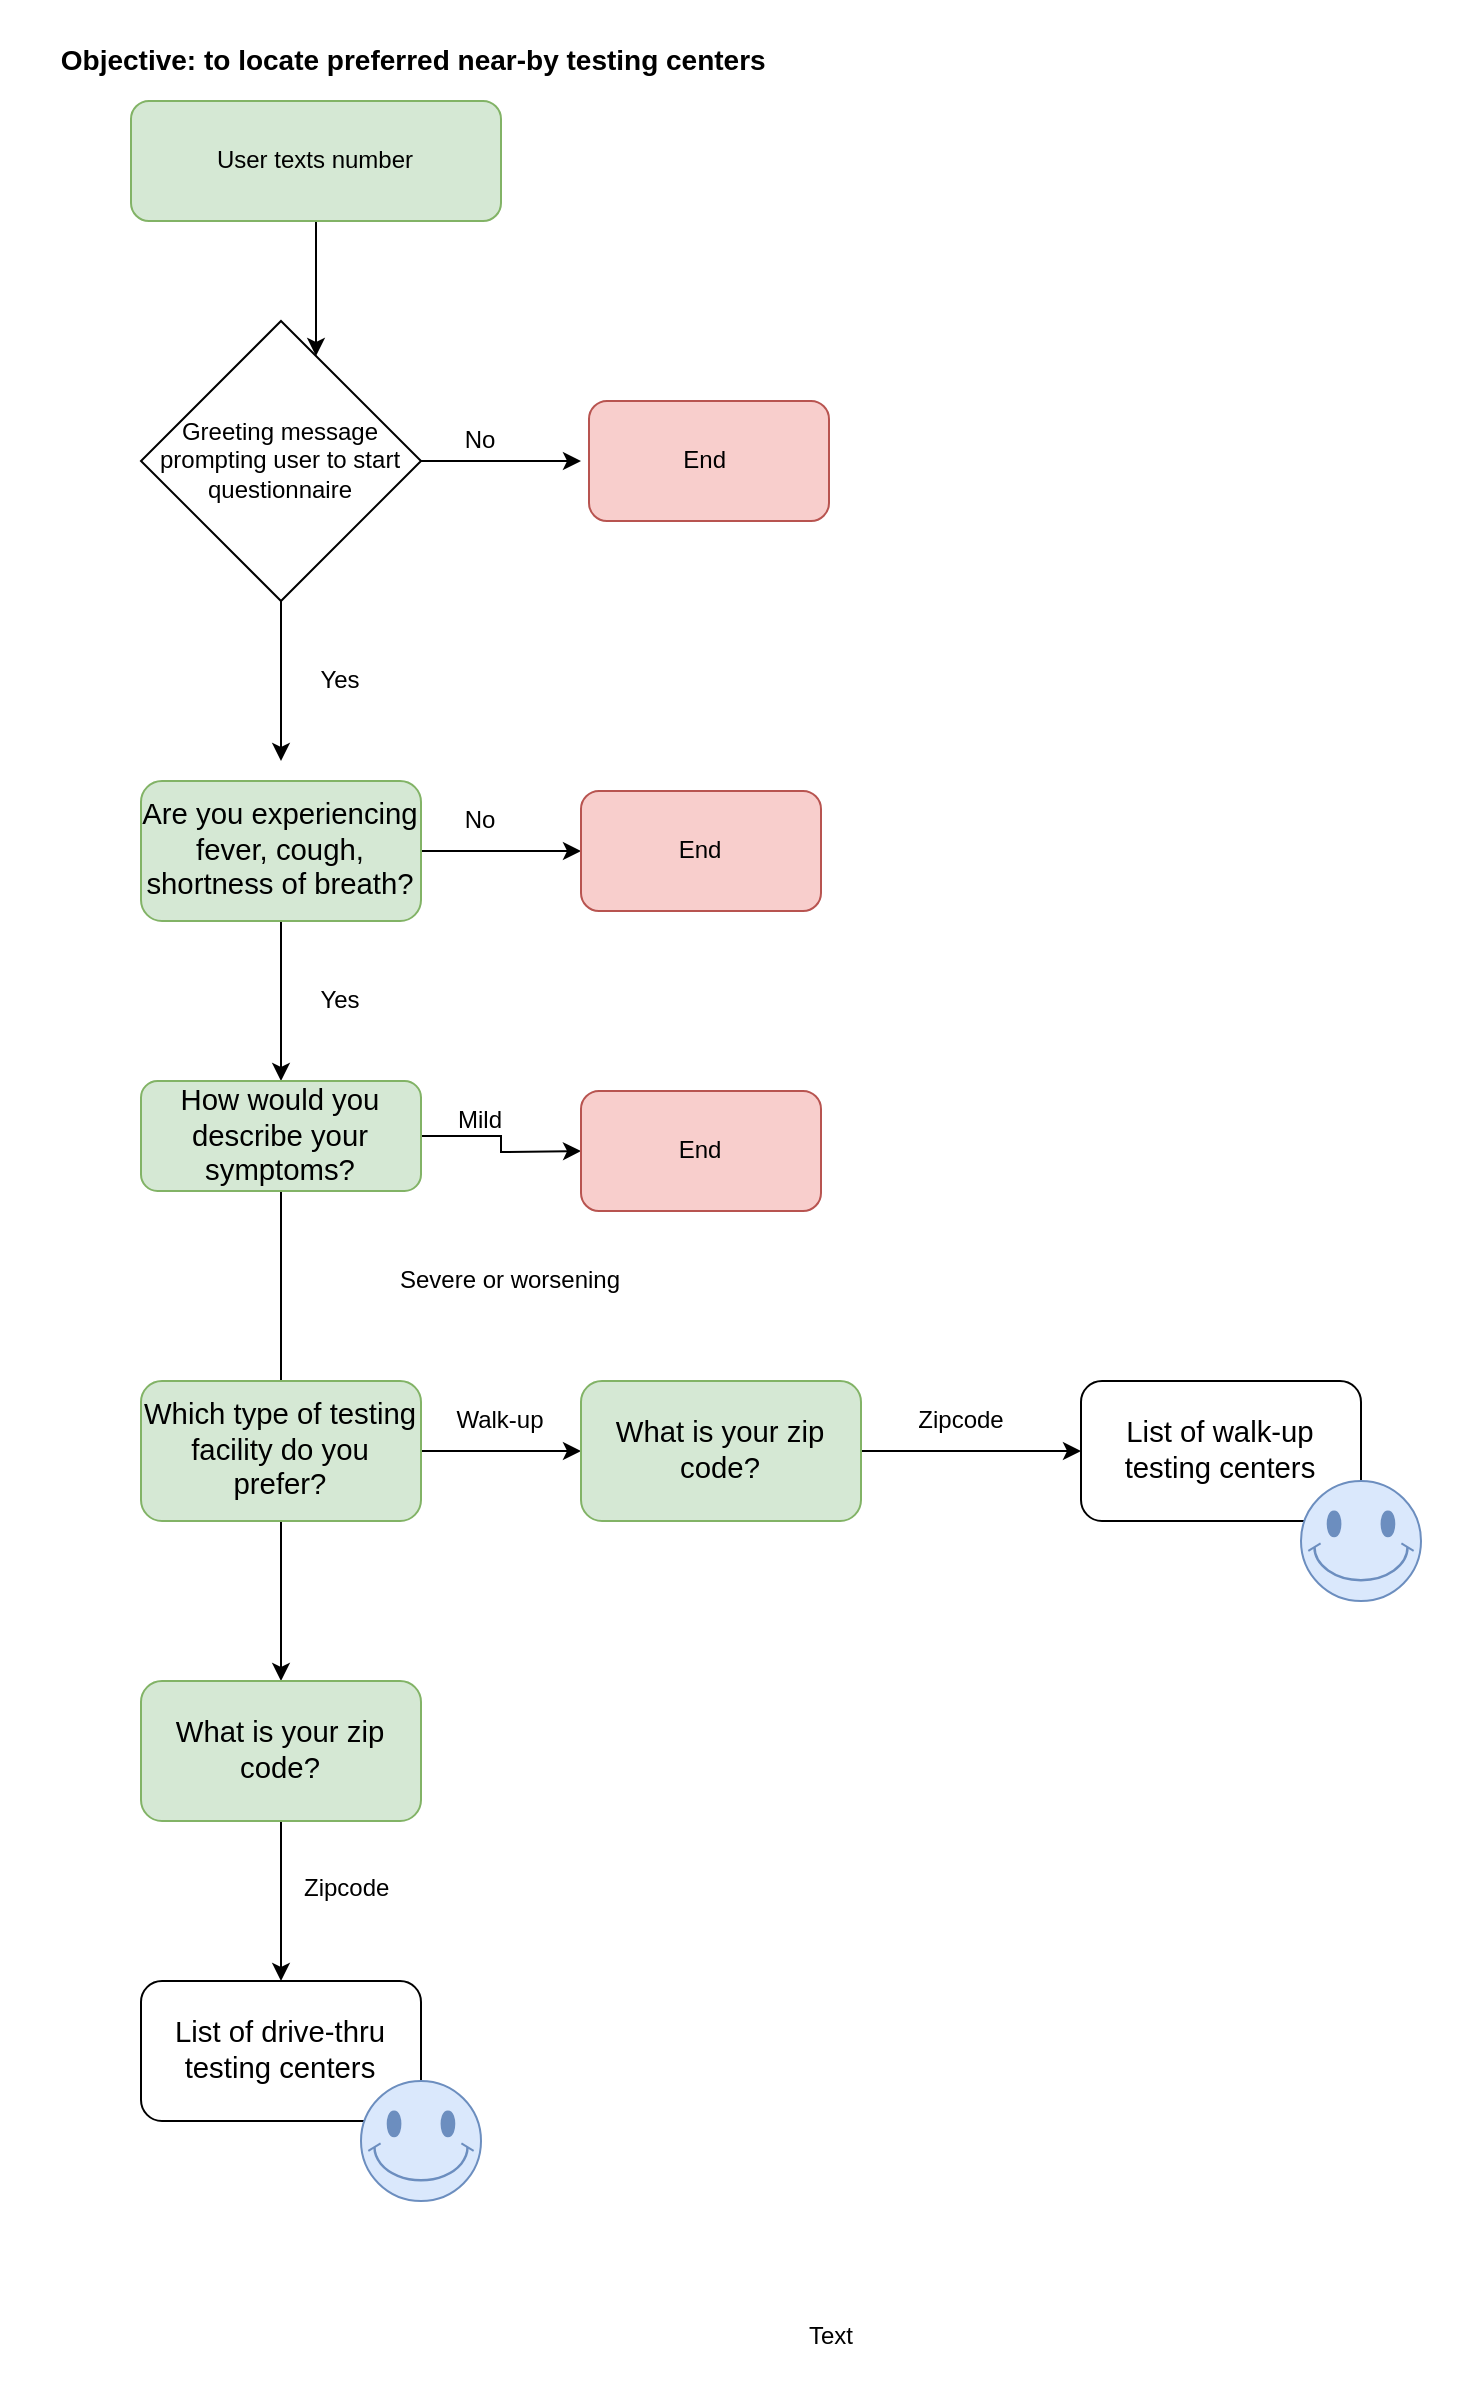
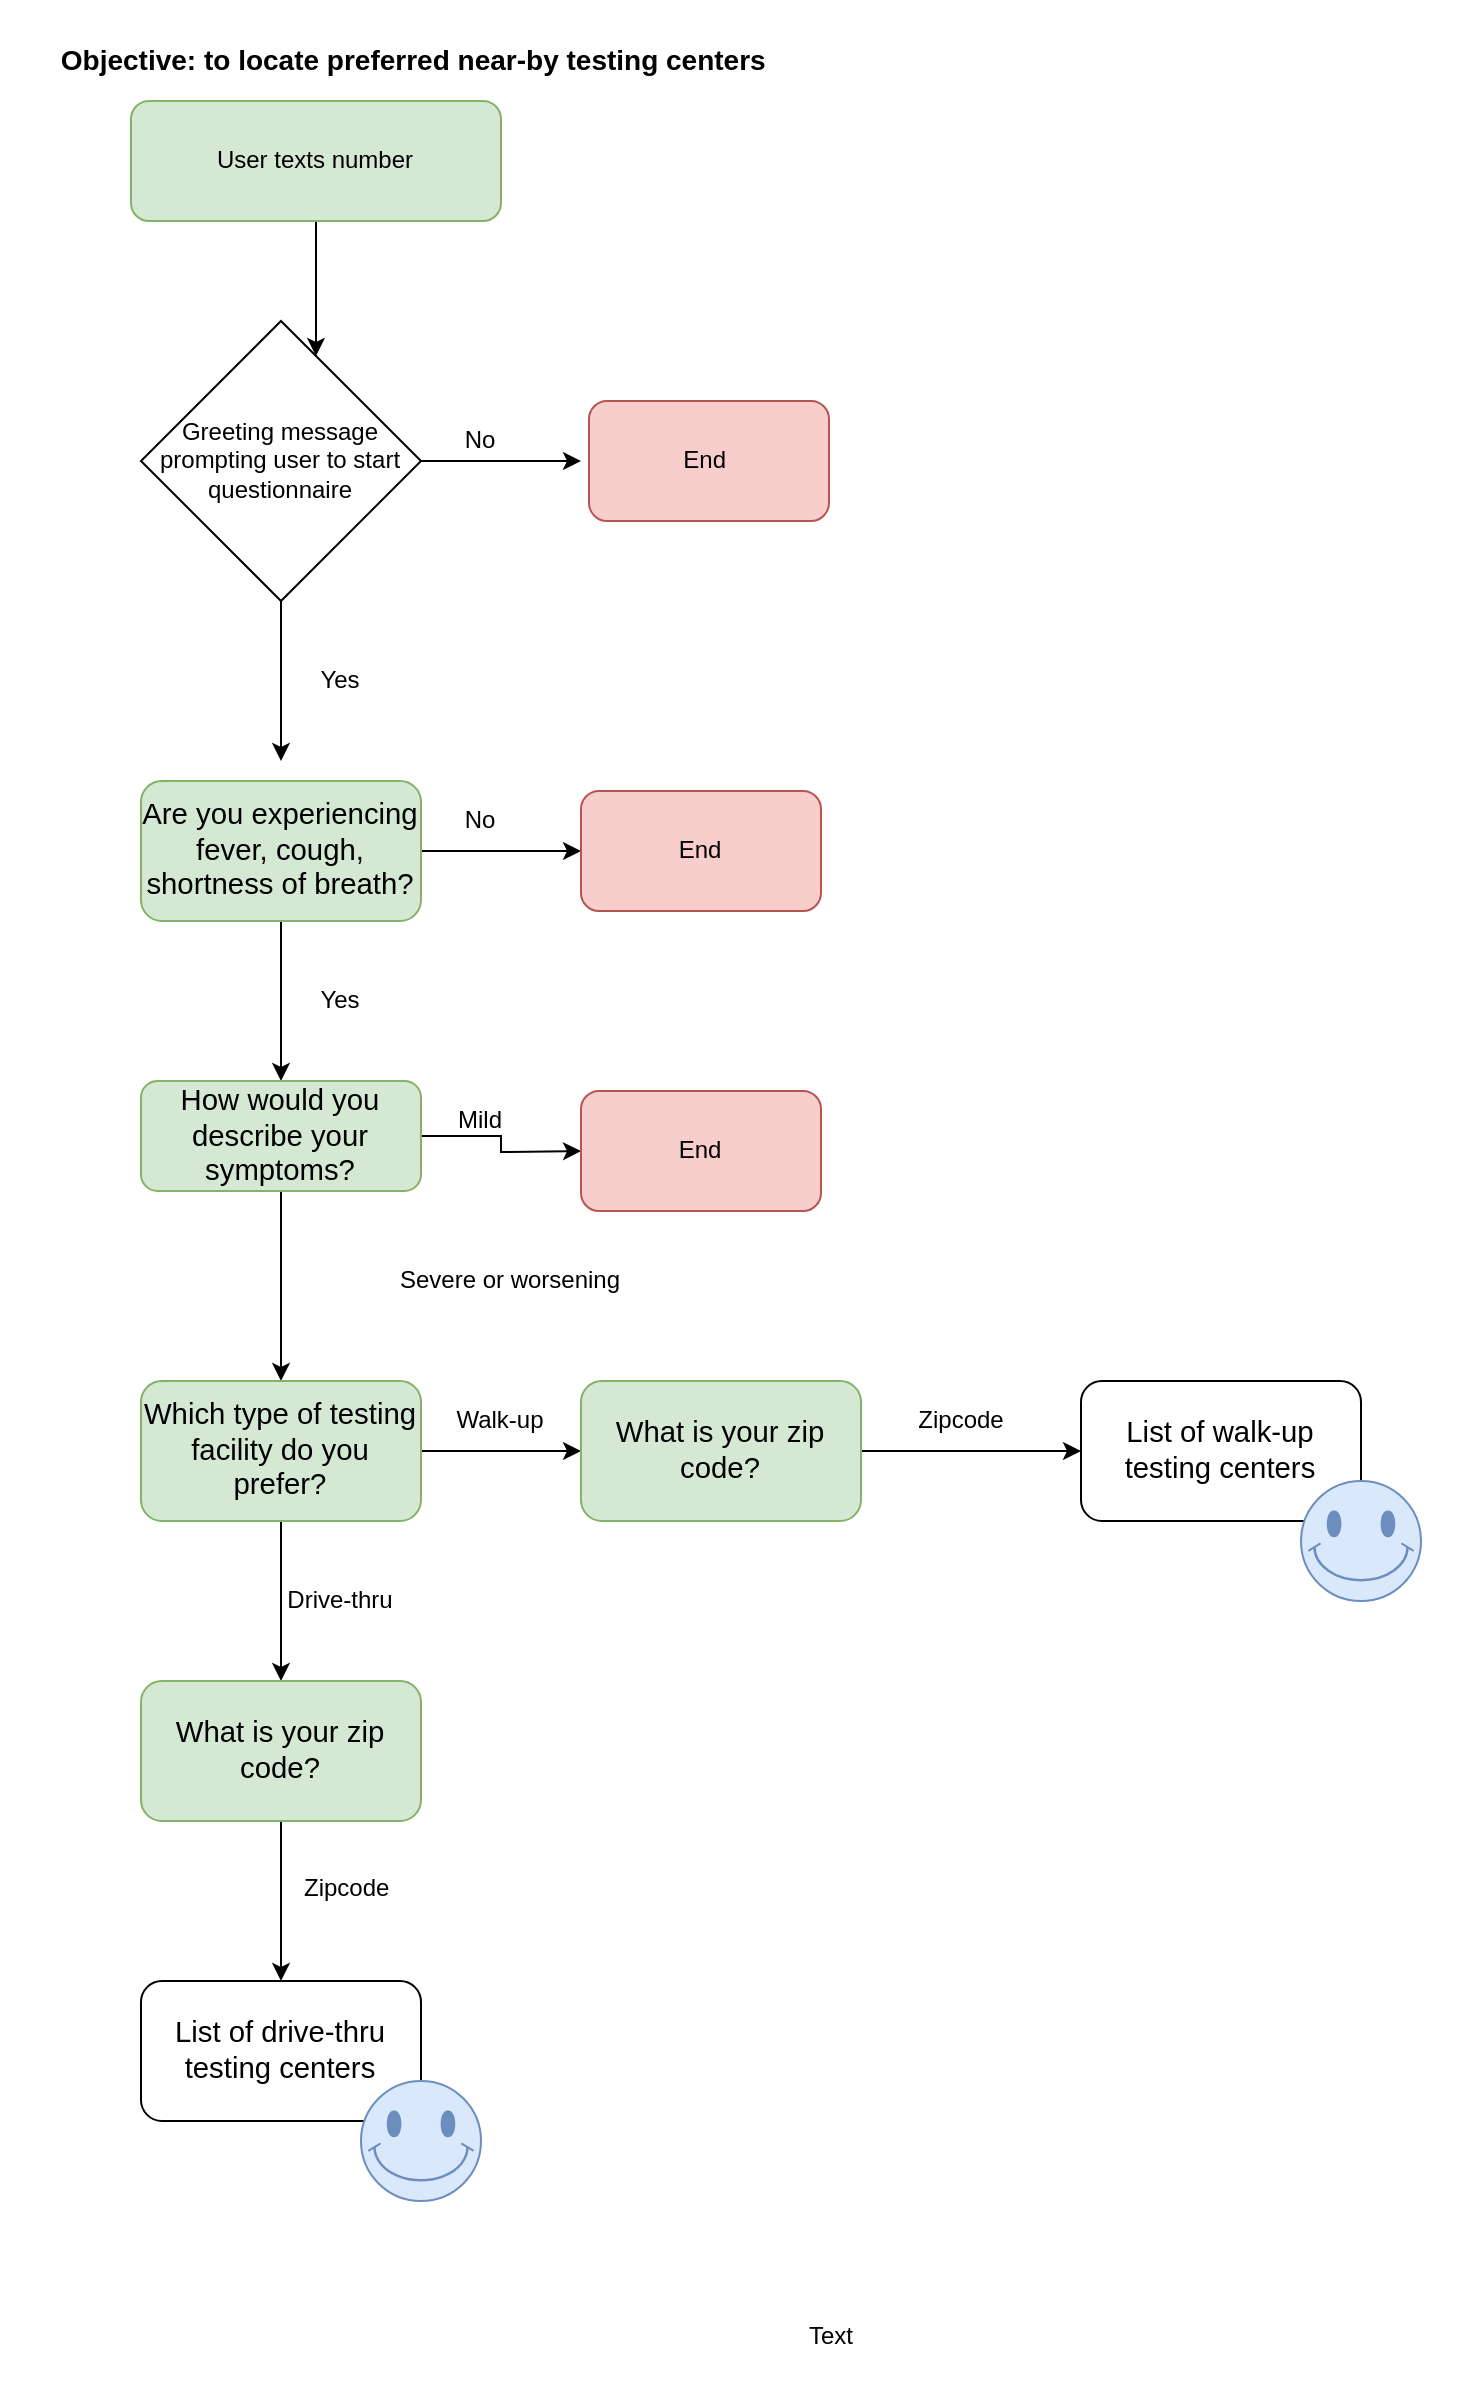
  <mxCell id="0" />
  <mxCell id="1" parent="0" />
  <mxCell id="2" value="" style="edgeStyle=orthogonalEdgeStyle;rounded=0;orthogonalLoop=1;jettySize=auto;html=1;" edge="1" parent="1" source="3" target="6"><mxGeometry relative="1" as="geometry"><Array as="points"><mxPoint x="140" y="100" /><mxPoint x="140" y="100" /></Array></mxGeometry></mxCell>
  <mxCell id="3" value="&lt;font style=&quot;font-size: 12px&quot;&gt;User texts number&lt;/font&gt;" style="rounded=1;whiteSpace=wrap;html=1;fontSize=12;glass=0;strokeWidth=1;shadow=0;fillColor=#d5e8d4;strokeColor=#82b366;" parent="1" vertex="1"><mxGeometry x="65" y="50" width="185" height="60" as="geometry" /></mxCell>
  <mxCell id="4" value="" style="edgeStyle=orthogonalEdgeStyle;rounded=0;orthogonalLoop=1;jettySize=auto;html=1;" edge="1" parent="1" source="6"><mxGeometry relative="1" as="geometry"><mxPoint x="290" y="230" as="targetPoint" /></mxGeometry></mxCell>
  <mxCell id="5" value="" style="edgeStyle=orthogonalEdgeStyle;rounded=0;orthogonalLoop=1;jettySize=auto;html=1;" edge="1" parent="1" source="6"><mxGeometry relative="1" as="geometry"><mxPoint x="140" y="380" as="targetPoint" /></mxGeometry></mxCell>
  <mxCell id="6" value="Greeting message prompting user to start questionnaire" style="rhombus;whiteSpace=wrap;html=1;" vertex="1" parent="1"><mxGeometry x="70" y="160" width="140" height="140" as="geometry" /></mxCell>
  <mxCell id="7" value="End&amp;nbsp;" style="rounded=1;whiteSpace=wrap;html=1;fillColor=#f8cecc;strokeColor=#b85450;" vertex="1" parent="1"><mxGeometry x="294" y="200" width="120" height="60" as="geometry" /></mxCell>
  <mxCell id="8" value="" style="edgeStyle=orthogonalEdgeStyle;rounded=0;orthogonalLoop=1;jettySize=auto;html=1;" edge="1" parent="1" source="10" target="13"><mxGeometry relative="1" as="geometry" /></mxCell>
  <mxCell id="9" value="" style="edgeStyle=orthogonalEdgeStyle;rounded=0;orthogonalLoop=1;jettySize=auto;html=1;" edge="1" parent="1" source="10"><mxGeometry relative="1" as="geometry"><mxPoint x="290" y="425" as="targetPoint" /></mxGeometry></mxCell>
  <mxCell id="10" value="&lt;span id=&quot;docs-internal-guid-67146cbe-7fff-430d-c9c7-163ffce86848&quot;&gt;&lt;span style=&quot;font-size: 11pt ; font-family: &amp;#34;arial&amp;#34; ; vertical-align: baseline&quot;&gt;Are you experiencing fever, cough, shortness of breath? &lt;/span&gt;&lt;/span&gt;" style="rounded=1;whiteSpace=wrap;html=1;fillColor=#d5e8d4;strokeColor=#82b366;" vertex="1" parent="1"><mxGeometry x="70" y="390" width="140" height="70" as="geometry" /></mxCell>
- <mxCell id="11" value="" style="edgeStyle=orthogonalEdgeStyle;rounded=0;orthogonalLoop=1;jettySize=auto;html=1;endArrow=none;" edge="1" parent="1" source="13" target="16"><mxGeometry relative="1" as="geometry" /></mxCell>
+ <mxCell id="11" value="" style="edgeStyle=orthogonalEdgeStyle;rounded=0;orthogonalLoop=1;jettySize=auto;html=1;" edge="1" parent="1" source="13" target="16"><mxGeometry relative="1" as="geometry" /></mxCell>
  <mxCell id="12" value="" style="edgeStyle=orthogonalEdgeStyle;rounded=0;orthogonalLoop=1;jettySize=auto;html=1;" edge="1" parent="1" source="13"><mxGeometry relative="1" as="geometry"><mxPoint x="290" y="575" as="targetPoint" /></mxGeometry></mxCell>
  <mxCell id="13" value="&lt;span id=&quot;docs-internal-guid-28560622-7fff-8b5d-7da1-b3b98ace8e58&quot;&gt;&lt;span style=&quot;font-size: 11pt ; font-family: &amp;#34;arial&amp;#34; ; vertical-align: baseline&quot;&gt;How would you describe your symptoms?&lt;/span&gt;&lt;/span&gt;" style="rounded=1;whiteSpace=wrap;html=1;fillColor=#d5e8d4;strokeColor=#82b366;" vertex="1" parent="1"><mxGeometry x="70" y="540" width="140" height="55" as="geometry" /></mxCell>
  <mxCell id="14" value="" style="edgeStyle=orthogonalEdgeStyle;rounded=0;orthogonalLoop=1;jettySize=auto;html=1;" edge="1" parent="1" source="16" target="18"><mxGeometry relative="1" as="geometry" /></mxCell>
  <mxCell id="15" value="" style="edgeStyle=orthogonalEdgeStyle;rounded=0;orthogonalLoop=1;jettySize=auto;html=1;" edge="1" parent="1" source="16"><mxGeometry relative="1" as="geometry"><mxPoint x="290" y="725" as="targetPoint" /></mxGeometry></mxCell>
  <mxCell id="16" value="&lt;span id=&quot;docs-internal-guid-e34f839e-7fff-d782-1336-8587c2f043ea&quot;&gt;&lt;span style=&quot;font-size: 11pt ; font-family: &amp;#34;arial&amp;#34; ; vertical-align: baseline&quot;&gt;Which type of testing facility do you prefer?&lt;/span&gt;&lt;/span&gt;" style="rounded=1;whiteSpace=wrap;html=1;fillColor=#d5e8d4;strokeColor=#82b366;" vertex="1" parent="1"><mxGeometry x="70" y="690" width="140" height="70" as="geometry" /></mxCell>
  <mxCell id="17" value="" style="edgeStyle=orthogonalEdgeStyle;rounded=0;orthogonalLoop=1;jettySize=auto;html=1;" edge="1" parent="1" source="18" target="19"><mxGeometry relative="1" as="geometry" /></mxCell>
  <mxCell id="18" value="&lt;span id=&quot;docs-internal-guid-28560622-7fff-8b5d-7da1-b3b98ace8e58&quot;&gt;&lt;span style=&quot;font-size: 11pt ; font-family: &amp;#34;arial&amp;#34; ; vertical-align: baseline&quot;&gt;What is your zip code?&lt;/span&gt;&lt;/span&gt;" style="rounded=1;whiteSpace=wrap;html=1;fillColor=#d5e8d4;strokeColor=#82b366;" vertex="1" parent="1"><mxGeometry x="70" y="840" width="140" height="70" as="geometry" /></mxCell>
  <mxCell id="19" value="&lt;span id=&quot;docs-internal-guid-28560622-7fff-8b5d-7da1-b3b98ace8e58&quot;&gt;&lt;span style=&quot;font-size: 11pt ; font-family: &amp;#34;arial&amp;#34; ; vertical-align: baseline&quot;&gt;List of drive-thru testing centers&lt;/span&gt;&lt;/span&gt;" style="rounded=1;whiteSpace=wrap;html=1;" vertex="1" parent="1"><mxGeometry x="70" y="990" width="140" height="70" as="geometry" /></mxCell>
  <mxCell id="20" value="No" style="text;html=1;strokeColor=none;fillColor=none;align=center;verticalAlign=middle;whiteSpace=wrap;rounded=0;" vertex="1" parent="1"><mxGeometry x="220" y="210" width="40" height="20" as="geometry" /></mxCell>
  <mxCell id="21" value="Yes" style="text;html=1;strokeColor=none;fillColor=none;align=center;verticalAlign=middle;whiteSpace=wrap;rounded=0;" vertex="1" parent="1"><mxGeometry x="150" y="330" width="40" height="20" as="geometry" /></mxCell>
  <mxCell id="22" value="No" style="text;html=1;strokeColor=none;fillColor=none;align=center;verticalAlign=middle;whiteSpace=wrap;rounded=0;" vertex="1" parent="1"><mxGeometry x="220" y="400" width="40" height="20" as="geometry" /></mxCell>
  <mxCell id="23" value="Yes" style="text;html=1;strokeColor=none;fillColor=none;align=center;verticalAlign=middle;whiteSpace=wrap;rounded=0;" vertex="1" parent="1"><mxGeometry x="150" y="490" width="40" height="20" as="geometry" /></mxCell>
  <mxCell id="24" value="Mild" style="text;html=1;strokeColor=none;fillColor=none;align=center;verticalAlign=middle;whiteSpace=wrap;rounded=0;" vertex="1" parent="1"><mxGeometry x="220" y="550" width="40" height="20" as="geometry" /></mxCell>
  <mxCell id="25" value="Severe or worsening" style="text;html=1;strokeColor=none;fillColor=none;align=center;verticalAlign=middle;whiteSpace=wrap;rounded=0;" vertex="1" parent="1"><mxGeometry x="155" y="630" width="200" height="20" as="geometry" /></mxCell>
  <mxCell id="26" value="Text" style="text;html=1;align=center;verticalAlign=middle;resizable=0;points=[];autosize=1;" vertex="1" parent="1"><mxGeometry x="395" y="1158" width="40" height="20" as="geometry" /></mxCell>
  <mxCell id="27" value="Walk-up" style="text;html=1;strokeColor=none;fillColor=none;align=center;verticalAlign=middle;whiteSpace=wrap;rounded=0;" vertex="1" parent="1"><mxGeometry x="220" y="700" width="60" height="20" as="geometry" /></mxCell>
+ <mxCell id="28" value="Drive-thru" style="text;html=1;strokeColor=none;fillColor=none;align=center;verticalAlign=middle;whiteSpace=wrap;rounded=0;" vertex="1" parent="1"><mxGeometry x="140" y="790" width="60" height="20" as="geometry" /></mxCell>
  <mxCell id="29" value="" style="edgeStyle=orthogonalEdgeStyle;rounded=0;orthogonalLoop=1;jettySize=auto;html=1;" edge="1" parent="1" source="30" target="31"><mxGeometry relative="1" as="geometry" /></mxCell>
  <mxCell id="30" value="&lt;span id=&quot;docs-internal-guid-28560622-7fff-8b5d-7da1-b3b98ace8e58&quot;&gt;&lt;span style=&quot;font-size: 11pt ; font-family: &amp;#34;arial&amp;#34; ; vertical-align: baseline&quot;&gt;What is your zip code?&lt;/span&gt;&lt;/span&gt;" style="rounded=1;whiteSpace=wrap;html=1;fillColor=#d5e8d4;strokeColor=#82b366;" vertex="1" parent="1"><mxGeometry x="290" y="690" width="140" height="70" as="geometry" /></mxCell>
  <mxCell id="31" value="&lt;font face=&quot;arial&quot;&gt;&lt;span style=&quot;font-size: 14.667px&quot;&gt;List of walk-up testing centers&lt;/span&gt;&lt;/font&gt;" style="rounded=1;whiteSpace=wrap;html=1;" vertex="1" parent="1"><mxGeometry x="540" y="690" width="140" height="70" as="geometry" /></mxCell>
  <mxCell id="32" value="End" style="rounded=1;whiteSpace=wrap;html=1;fillColor=#f8cecc;strokeColor=#b85450;" vertex="1" parent="1"><mxGeometry x="290" y="395" width="120" height="60" as="geometry" /></mxCell>
  <mxCell id="33" value="End" style="rounded=1;whiteSpace=wrap;html=1;fillColor=#f8cecc;strokeColor=#b85450;" vertex="1" parent="1"><mxGeometry x="290" y="545" width="120" height="60" as="geometry" /></mxCell>
  <mxCell id="34" value="Zipcode" style="text;html=1;align=center;verticalAlign=middle;resizable=0;points=[];autosize=1;" vertex="1" parent="1"><mxGeometry x="450" y="700" width="60" height="20" as="geometry" /></mxCell>
  <mxCell id="35" value="&lt;span style=&quot;caret-color: rgb(0, 0, 0); font-family: Helvetica; font-size: 12px; font-style: normal; font-variant-caps: normal; font-weight: normal; letter-spacing: normal; text-align: center; text-indent: 0px; text-transform: none; word-spacing: 0px; -webkit-text-stroke-width: 0px; text-decoration: none; float: none; display: inline !important;&quot;&gt;Zipcode&lt;/span&gt;" style="text;whiteSpace=wrap;html=1;" vertex="1" parent="1"><mxGeometry x="150" y="930" width="70" height="30" as="geometry" /></mxCell>
  <mxCell id="36" value="&lt;font style=&quot;font-size: 14px&quot;&gt;&lt;b&gt;Objective: to locate preferred near-by testing centers &amp;nbsp;&lt;/b&gt;&lt;/font&gt;" style="text;html=1;align=center;verticalAlign=middle;resizable=0;points=[];autosize=1;" vertex="1" parent="1"><mxGeometry x="20" y="20" width="380" height="20" as="geometry" /></mxCell>
  <mxCell id="37" value="" style="verticalLabelPosition=bottom;verticalAlign=top;html=1;shape=mxgraph.basic.smiley;fillColor=#dae8fc;strokeColor=#6c8ebf;" vertex="1" parent="1"><mxGeometry x="180" y="1040" width="60" height="60" as="geometry" /></mxCell>
  <mxCell id="38" value="" style="verticalLabelPosition=bottom;verticalAlign=top;html=1;shape=mxgraph.basic.smiley;fillColor=#dae8fc;strokeColor=#6c8ebf;" vertex="1" parent="1"><mxGeometry x="650" y="740" width="60" height="60" as="geometry" /></mxCell>
